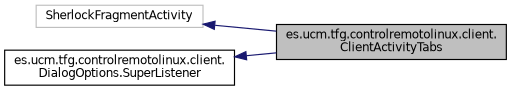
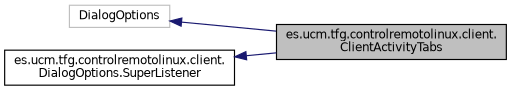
  digraph {
    rankdir=LR
    node [color=black fillcolor=white fontname=Helvetica fontsize=10 shape=record style=filled]
    edge [color=midnightblue dir=back fontname=Helvetica fontsize=10 labelfontname=Helvetica labelfontsize=10 style=solid]
    n1 [fillcolor=grey75 fontcolor=black height=0.2 label="es.ucm.tfg.controlremotolinux.client.\lClientActivityTabs" width=0.4]
-   n2 [color=grey75 height=0.2 label=SherlockFragmentActivity width=0.4]
+   n2 [color=grey75 height=0.2 label=DialogOptions width=0.4]
    n3 [height=0.2 label="es.ucm.tfg.controlremotolinux.client.\lDialogOptions.SuperListener" width=0.4]
    n2 -> n1
    n3 -> n1
  }
